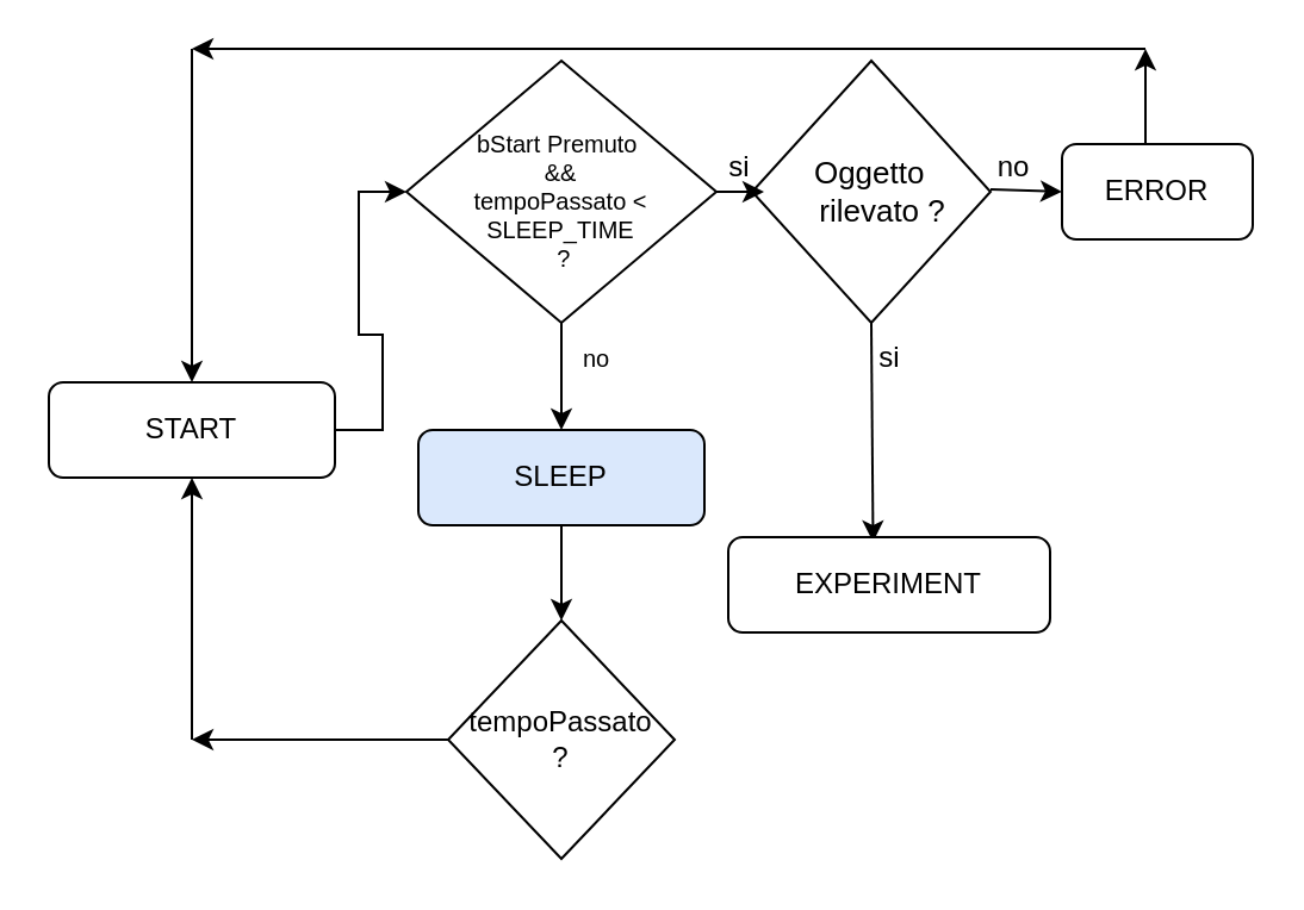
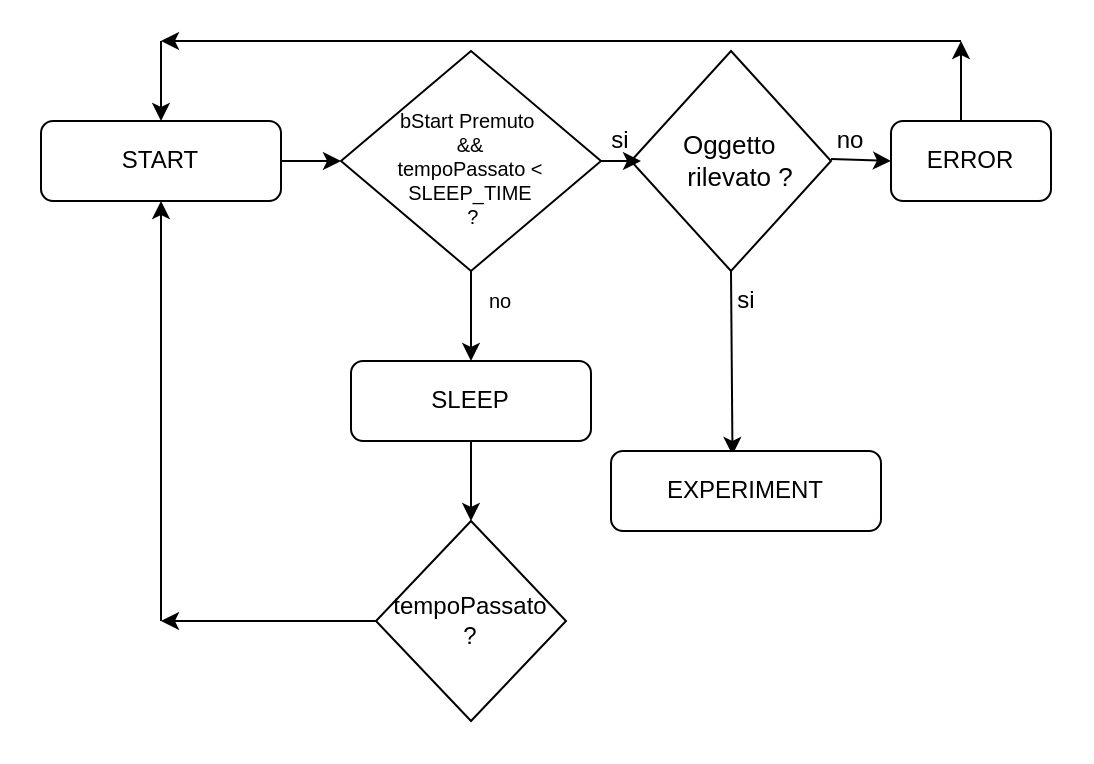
  <mxCell id="0" />
  <mxCell id="1" parent="0" />
  <mxCell id="2" style="edgeStyle=orthogonalEdgeStyle;rounded=0;orthogonalLoop=1;jettySize=auto;html=1;exitX=1;exitY=0.5;exitDx=0;exitDy=0;entryX=0;entryY=0.5;entryDx=0;entryDy=0;fontSize=10;" edge="1" parent="1" source="3" target="5"><mxGeometry relative="1" as="geometry" /></mxCell>
- <mxCell id="3" value="START" style="rounded=1;whiteSpace=wrap;html=1;fontSize=12;glass=0;strokeWidth=1;shadow=0;" parent="1" vertex="1"><mxGeometry x="20" y="160" width="120" height="40" as="geometry" /></mxCell>
+ <mxCell id="3" value="START" style="rounded=1;whiteSpace=wrap;html=1;fontSize=12;glass=0;strokeWidth=1;shadow=0;" parent="1" vertex="1"><mxGeometry x="20" y="60" width="120" height="40" as="geometry" /></mxCell>
  <mxCell id="4" style="edgeStyle=orthogonalEdgeStyle;rounded=0;orthogonalLoop=1;jettySize=auto;html=1;exitX=0.5;exitY=1;exitDx=0;exitDy=0;fontSize=10;" edge="1" parent="1" source="5"><mxGeometry relative="1" as="geometry"><mxPoint x="235" y="180" as="targetPoint" /></mxGeometry></mxCell>
  <mxCell id="5" value="&lt;font style=&quot;font-size: 10px&quot;&gt;&lt;br&gt;bStart Premuto&amp;nbsp;&lt;br style=&quot;font-size: 10px&quot;&gt;&amp;amp;&amp;amp;&lt;br style=&quot;font-size: 10px&quot;&gt;tempoPassato &amp;lt; SLEEP_TIME&lt;br style=&quot;font-size: 10px&quot;&gt;&amp;nbsp;?&lt;/font&gt;" style="rhombus;whiteSpace=wrap;html=1;shadow=0;fontFamily=Helvetica;fontSize=10;align=center;strokeWidth=1;spacing=6;spacingTop=-4;" vertex="1" parent="1"><mxGeometry x="170" y="25" width="130" height="110" as="geometry" /></mxCell>
  <mxCell id="6" value="si" style="text;html=1;strokeColor=none;fillColor=none;align=center;verticalAlign=middle;whiteSpace=wrap;rounded=0;" vertex="1" parent="1"><mxGeometry x="290" y="60" width="40" height="20" as="geometry" /></mxCell>
  <mxCell id="7" value="" style="rhombus;whiteSpace=wrap;html=1;" vertex="1" parent="1"><mxGeometry x="315" y="25" width="100" height="110" as="geometry" /></mxCell>
  <mxCell id="8" value="Oggetto&amp;nbsp; &amp;nbsp; rilevato ?" style="text;html=1;strokeColor=none;fillColor=none;align=center;verticalAlign=middle;whiteSpace=wrap;rounded=0;fontSize=13;" vertex="1" parent="1"><mxGeometry x="330" y="65" width="80" height="30" as="geometry" /></mxCell>
  <mxCell id="9" value="" style="endArrow=classic;html=1;exitX=0.5;exitY=1;exitDx=0;exitDy=0;entryX=0.45;entryY=0.05;entryDx=0;entryDy=0;entryPerimeter=0;" edge="1" parent="1" source="7" target="11"><mxGeometry width="50" height="50" relative="1" as="geometry"><mxPoint x="530" y="200" as="sourcePoint" /><mxPoint x="565" y="180" as="targetPoint" /></mxGeometry></mxCell>
  <mxCell id="10" value="si" style="text;html=1;strokeColor=none;fillColor=none;align=center;verticalAlign=middle;whiteSpace=wrap;rounded=0;" vertex="1" parent="1"><mxGeometry x="352.5" y="140" width="40" height="20" as="geometry" /></mxCell>
  <mxCell id="11" value="EXPERIMENT" style="rounded=1;whiteSpace=wrap;html=1;fontSize=12;glass=0;strokeWidth=1;shadow=0;" vertex="1" parent="1"><mxGeometry x="305" y="225" width="135" height="40" as="geometry" /></mxCell>
  <mxCell id="12" value="" style="endArrow=classic;html=1;entryX=1;entryY=1;entryDx=0;entryDy=0;" edge="1" parent="1" target="13"><mxGeometry width="50" height="50" relative="1" as="geometry"><mxPoint x="415" y="79" as="sourcePoint" /><mxPoint x="465" y="79" as="targetPoint" /></mxGeometry></mxCell>
  <mxCell id="13" value="no" style="text;html=1;strokeColor=none;fillColor=none;align=center;verticalAlign=middle;whiteSpace=wrap;rounded=0;" vertex="1" parent="1"><mxGeometry x="405" y="60" width="40" height="20" as="geometry" /></mxCell>
  <mxCell id="14" value="ERROR" style="rounded=1;whiteSpace=wrap;html=1;fontSize=12;glass=0;strokeWidth=1;shadow=0;" vertex="1" parent="1"><mxGeometry x="445" y="60" width="80" height="40" as="geometry" /></mxCell>
  <mxCell id="15" value="" style="endArrow=classic;html=1;entryX=0.5;entryY=0;entryDx=0;entryDy=0;" edge="1" parent="1" target="3"><mxGeometry width="50" height="50" relative="1" as="geometry"><mxPoint x="80" y="20" as="sourcePoint" /><mxPoint x="60" y="0" as="targetPoint" /></mxGeometry></mxCell>
  <mxCell id="16" style="edgeStyle=orthogonalEdgeStyle;rounded=0;orthogonalLoop=1;jettySize=auto;html=1;exitX=0.25;exitY=1;exitDx=0;exitDy=0;entryX=0.75;entryY=1;entryDx=0;entryDy=0;fontSize=10;" edge="1" parent="1" source="6" target="6"><mxGeometry relative="1" as="geometry" /></mxCell>
  <mxCell id="17" value="no" style="text;html=1;strokeColor=none;fillColor=none;align=center;verticalAlign=middle;whiteSpace=wrap;rounded=0;fontSize=10;" vertex="1" parent="1"><mxGeometry x="230" y="140" width="40" height="20" as="geometry" /></mxCell>
- <mxCell id="18" value="SLEEP" style="rounded=1;whiteSpace=wrap;html=1;fontSize=12;glass=0;strokeWidth=1;shadow=0;fillColor=#dae8fc;" vertex="1" parent="1"><mxGeometry x="175" y="180" width="120" height="40" as="geometry" /></mxCell>
+ <mxCell id="18" value="SLEEP" style="rounded=1;whiteSpace=wrap;html=1;fontSize=12;glass=0;strokeWidth=1;shadow=0;" vertex="1" parent="1"><mxGeometry x="175" y="180" width="120" height="40" as="geometry" /></mxCell>
  <mxCell id="19" value="" style="endArrow=classic;html=1;fontSize=10;exitX=0.5;exitY=1;exitDx=0;exitDy=0;" edge="1" parent="1" source="18"><mxGeometry width="50" height="50" relative="1" as="geometry"><mxPoint x="190" y="290" as="sourcePoint" /><mxPoint x="235" y="260" as="targetPoint" /></mxGeometry></mxCell>
  <mxCell id="20" value="" style="endArrow=classic;html=1;fontSize=10;" edge="1" parent="1"><mxGeometry width="50" height="50" relative="1" as="geometry"><mxPoint x="480" y="60" as="sourcePoint" /><mxPoint x="480" y="20" as="targetPoint" /></mxGeometry></mxCell>
  <mxCell id="21" value="" style="endArrow=classic;html=1;fontSize=10;" edge="1" parent="1"><mxGeometry width="50" height="50" relative="1" as="geometry"><mxPoint x="480" y="20" as="sourcePoint" /><mxPoint x="80" y="20" as="targetPoint" /></mxGeometry></mxCell>
  <mxCell id="22" value="" style="rhombus;whiteSpace=wrap;html=1;fontSize=10;" vertex="1" parent="1"><mxGeometry x="187.5" y="260" width="95" height="100" as="geometry" /></mxCell>
  <mxCell id="23" value="tempoPassato&lt;br style=&quot;font-size: 12px;&quot;&gt;?" style="text;html=1;strokeColor=none;fillColor=none;align=center;verticalAlign=middle;whiteSpace=wrap;rounded=0;fontSize=12;" vertex="1" parent="1"><mxGeometry x="215" y="300" width="40" height="20" as="geometry" /></mxCell>
  <mxCell id="24" value="" style="endArrow=classic;html=1;fontSize=13;exitX=0;exitY=0.5;exitDx=0;exitDy=0;" edge="1" parent="1" source="22"><mxGeometry width="50" height="50" relative="1" as="geometry"><mxPoint x="120" y="300" as="sourcePoint" /><mxPoint x="80" y="310" as="targetPoint" /></mxGeometry></mxCell>
  <mxCell id="25" value="" style="endArrow=classic;html=1;fontSize=13;entryX=0.5;entryY=1;entryDx=0;entryDy=0;" edge="1" parent="1" target="3"><mxGeometry width="50" height="50" relative="1" as="geometry"><mxPoint x="80" y="310" as="sourcePoint" /><mxPoint x="130" y="260" as="targetPoint" /></mxGeometry></mxCell>
